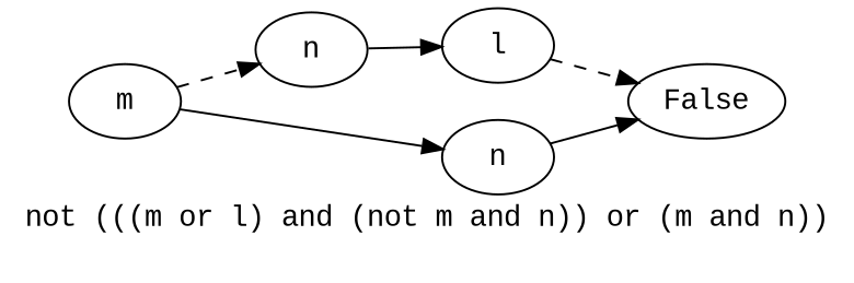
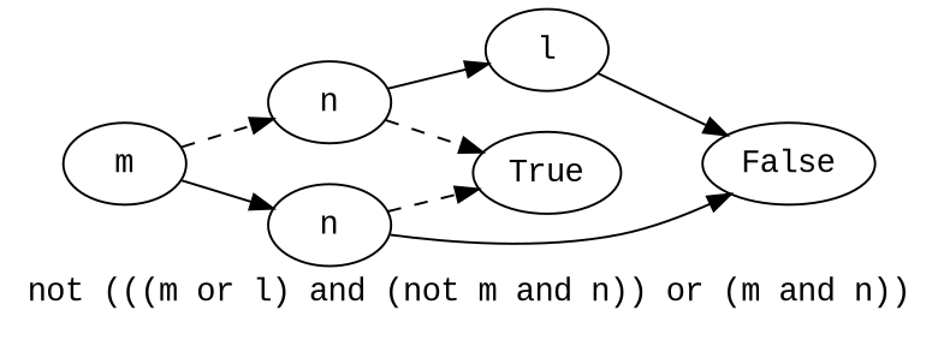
  digraph {
    fontname="Liberation Mono"
    label="not (((m or l) and (not m and n)) or (m and n))\n\n"
    rankdir=LR
    node [fontname="Liberation Mono"]
    edge [fontcolor=gray fontname="Liberation Mono"]
    n1 [label=m]
    n2 [label="n\n"]
    n3 [label="n\n"]
+   n4 [label="True\n"]
    n5 [label="l\n"]
    n6 [label="False\n"]
    n1 -> n2 [style=dashed]
    n1 -> n3
+   n2 -> n4 [style=dashed]
    n2 -> n5
+   n3 -> n4 [style=dashed]
    n3 -> n6
-   n5 -> n6 [style=dashed]
+   n5 -> n6
  }
